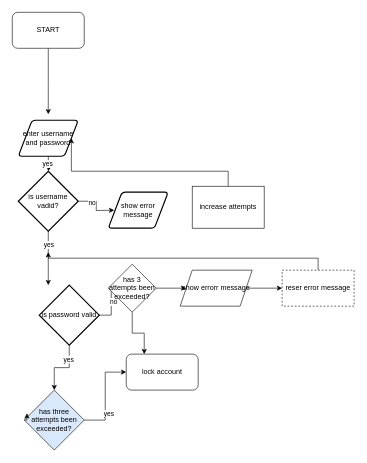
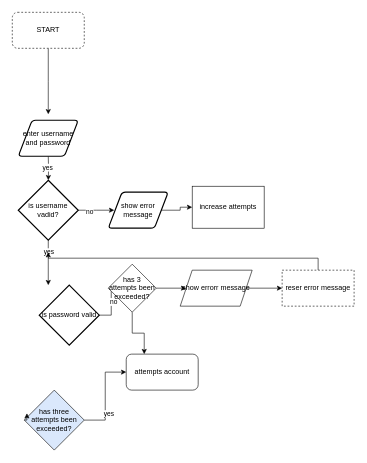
  <mxCell id="0" />
  <mxCell id="1" parent="0" />
  <mxCell id="2" style="edgeStyle=orthogonalEdgeStyle;rounded=0;orthogonalLoop=1;jettySize=auto;html=1;exitX=0.5;exitY=1;exitDx=0;exitDy=0;entryX=0.5;entryY=0;entryDx=0;entryDy=0;" edge="1" parent="1" source="3"><mxGeometry relative="1" as="geometry"><mxPoint x="80" y="190" as="targetPoint" /><Array as="points" /></mxGeometry></mxCell>
- <mxCell id="3" value="START" style="rounded=1;whiteSpace=wrap;html=1;" vertex="1" parent="1"><mxGeometry x="20" width="120" height="60" as="geometry" y="20" /></mxCell>
+ <mxCell id="3" value="START" style="rounded=1;whiteSpace=wrap;html=1;dashed=1;" vertex="1" parent="1"><mxGeometry x="20" width="120" height="60" as="geometry" y="20" /></mxCell>
  <mxCell id="4" style="edgeStyle=orthogonalEdgeStyle;rounded=0;orthogonalLoop=1;jettySize=auto;html=1;exitX=0.5;exitY=1;exitDx=0;exitDy=0;exitPerimeter=0;" edge="1" parent="1" target="10"><mxGeometry relative="1" as="geometry"><mxPoint x="80" y="320" as="targetPoint" /><mxPoint x="80" y="260" as="sourcePoint" /></mxGeometry></mxCell>
  <mxCell id="5" value="yes" style="edgeLabel;html=1;align=center;verticalAlign=middle;resizable=0;points=[];" connectable="0" vertex="1" parent="4"><mxGeometry x="-0.142" y="-2" relative="1" as="geometry"><mxPoint y="1" as="offset" /></mxGeometry></mxCell>
  <mxCell id="6" style="edgeStyle=orthogonalEdgeStyle;rounded=0;orthogonalLoop=1;jettySize=auto;html=1;" edge="1" parent="1" source="10"><mxGeometry relative="1" as="geometry"><mxPoint x="190" y="350" as="targetPoint" /></mxGeometry></mxCell>
  <mxCell id="7" value="no" style="edgeLabel;html=1;align=center;verticalAlign=middle;resizable=0;points=[];" connectable="0" vertex="1" parent="6"><mxGeometry x="-0.419" y="-2" relative="1" as="geometry"><mxPoint as="offset" /></mxGeometry></mxCell>
  <mxCell id="8" style="edgeStyle=orthogonalEdgeStyle;rounded=0;orthogonalLoop=1;jettySize=auto;html=1;exitX=0.5;exitY=1;exitDx=0;exitDy=0;exitPerimeter=0;" edge="1" parent="1" source="10" target="15"><mxGeometry relative="1" as="geometry"><mxPoint x="80" y="480" as="targetPoint" /><Array as="points"><mxPoint x="80" y="420" /><mxPoint x="80" y="420" /></Array></mxGeometry></mxCell>
  <mxCell id="9" value="yes" style="edgeLabel;html=1;align=center;verticalAlign=middle;resizable=0;points=[];" connectable="0" vertex="1" parent="8"><mxGeometry x="-0.622" y="1" relative="1" as="geometry"><mxPoint x="-1" y="5" as="offset" /></mxGeometry></mxCell>
- <mxCell id="10" value="is username vadid?" style="strokeWidth=2;html=1;shape=mxgraph.flowchart.decision;whiteSpace=wrap;" vertex="1" parent="1"><mxGeometry x="30" y="285" width="100" height="100" as="geometry" /></mxCell>
+ <mxCell id="10" value="is username vadid?" style="strokeWidth=2;html=1;shape=mxgraph.flowchart.decision;whiteSpace=wrap;" vertex="1" parent="1"><mxGeometry x="30" y="300" width="100" height="100" as="geometry" /></mxCell>
  <mxCell id="11" style="edgeStyle=orthogonalEdgeStyle;rounded=0;orthogonalLoop=1;jettySize=auto;html=1;" edge="1" parent="1" source="15"><mxGeometry relative="1" as="geometry"><mxPoint x="180" y="480" as="targetPoint" /></mxGeometry></mxCell>
  <mxCell id="12" value="no" style="edgeLabel;html=1;align=center;verticalAlign=middle;resizable=0;points=[];" connectable="0" vertex="1" parent="11"><mxGeometry x="0.236" y="-3" relative="1" as="geometry"><mxPoint as="offset" /></mxGeometry></mxCell>
- <mxCell id="13" style="edgeStyle=orthogonalEdgeStyle;rounded=0;orthogonalLoop=1;jettySize=auto;html=1;exitX=0.5;exitY=1;exitDx=0;exitDy=0;exitPerimeter=0;" edge="1" parent="1" source="15" target="18"><mxGeometry relative="1" as="geometry"><mxPoint x="80" y="620" as="targetPoint" /></mxGeometry></mxCell>
- <mxCell id="14" value="yes" style="edgeLabel;html=1;align=center;verticalAlign=middle;resizable=0;points=[];" connectable="0" vertex="1" parent="13"><mxGeometry x="-0.53" y="-2" relative="1" as="geometry"><mxPoint y="-1" as="offset" /></mxGeometry></mxCell>
  <mxCell id="15" value="is password valid" style="strokeWidth=2;html=1;shape=mxgraph.flowchart.decision;whiteSpace=wrap;" vertex="1" parent="1"><mxGeometry x="65" y="475" width="100" height="100" as="geometry" /></mxCell>
  <mxCell id="16" style="edgeStyle=orthogonalEdgeStyle;rounded=0;orthogonalLoop=1;jettySize=auto;html=1;" edge="1" parent="1" source="18" target="19"><mxGeometry relative="1" as="geometry"><mxPoint x="200" y="620" as="targetPoint" /></mxGeometry></mxCell>
  <mxCell id="17" value="yes" style="edgeLabel;html=1;align=center;verticalAlign=middle;resizable=0;points=[];" connectable="0" vertex="1" parent="16"><mxGeometry x="-0.389" y="-5" relative="1" as="geometry"><mxPoint as="offset" /></mxGeometry></mxCell>
  <mxCell id="18" value="has three attempts been exceeded?" style="rhombus;whiteSpace=wrap;html=1;fillColor=#dae8fc;" vertex="1" parent="1"><mxGeometry x="40" y="650" width="100" height="100" as="geometry" /></mxCell>
- <mxCell id="19" value="lock account" style="rounded=1;whiteSpace=wrap;html=1;" vertex="1" parent="1"><mxGeometry x="210" y="590" width="120" height="60" as="geometry" /></mxCell>
+ <mxCell id="19" value="attempts account" style="rounded=1;whiteSpace=wrap;html=1;" vertex="1" parent="1"><mxGeometry x="210" y="590" width="120" height="60" as="geometry" /></mxCell>
  <mxCell id="20" style="edgeStyle=orthogonalEdgeStyle;rounded=0;orthogonalLoop=1;jettySize=auto;html=1;exitX=0;exitY=0.5;exitDx=0;exitDy=0;entryX=0.044;entryY=0.386;entryDx=0;entryDy=0;entryPerimeter=0;" edge="1" parent="1" source="18" target="18"><mxGeometry relative="1" as="geometry" /></mxCell>
+ <mxCell id="21" style="edgeStyle=orthogonalEdgeStyle;rounded=0;orthogonalLoop=1;jettySize=auto;html=1;exitX=1;exitY=0.5;exitDx=0;exitDy=0;entryX=0;entryY=0.5;entryDx=0;entryDy=0;" edge="1" parent="1" source="22" target="24"><mxGeometry relative="1" as="geometry" /></mxCell>
  <mxCell id="22" value="show error message" style="shape=parallelogram;html=1;strokeWidth=2;perimeter=parallelogramPerimeter;whiteSpace=wrap;rounded=1;arcSize=12;size=0.23;" vertex="1" parent="1"><mxGeometry x="180" y="320" width="100" height="60" as="geometry" /></mxCell>
- <mxCell id="23" style="edgeStyle=orthogonalEdgeStyle;rounded=0;orthogonalLoop=1;jettySize=auto;html=1;exitX=0.5;exitY=0;exitDx=0;exitDy=0;entryX=1;entryY=0.5;entryDx=0;entryDy=0;" edge="1" parent="1" source="24" target="28"><mxGeometry relative="1" as="geometry"><Array as="points"><mxPoint x="380" y="285" /><mxPoint x="119" y="285" /></Array></mxGeometry></mxCell>
  <mxCell id="24" value="increase attempts" style="rounded=0;whiteSpace=wrap;html=1;" vertex="1" parent="1"><mxGeometry x="320" y="310" width="120" height="70" as="geometry" /></mxCell>
  <mxCell id="25" style="edgeStyle=orthogonalEdgeStyle;rounded=0;orthogonalLoop=1;jettySize=auto;html=1;exitX=0.5;exitY=1;exitDx=0;exitDy=0;entryX=0.25;entryY=0;entryDx=0;entryDy=0;" edge="1" parent="1" source="27" target="19"><mxGeometry relative="1" as="geometry" /></mxCell>
  <mxCell id="26" style="edgeStyle=orthogonalEdgeStyle;rounded=0;orthogonalLoop=1;jettySize=auto;html=1;exitX=1;exitY=0.5;exitDx=0;exitDy=0;entryX=0;entryY=0.5;entryDx=0;entryDy=0;" edge="1" parent="1" source="27" target="30"><mxGeometry relative="1" as="geometry" /></mxCell>
  <mxCell id="27" value="has 3 attempts been exceeded?" style="rhombus;whiteSpace=wrap;html=1;" vertex="1" parent="1"><mxGeometry x="180" y="440" width="80" height="80" as="geometry" /></mxCell>
  <mxCell id="28" value="enter username and password" style="shape=parallelogram;html=1;strokeWidth=2;perimeter=parallelogramPerimeter;whiteSpace=wrap;rounded=1;arcSize=12;size=0.23;" vertex="1" parent="1"><mxGeometry x="30" y="200" width="100" height="60" as="geometry" /></mxCell>
  <mxCell id="29" style="edgeStyle=orthogonalEdgeStyle;rounded=0;orthogonalLoop=1;jettySize=auto;html=1;" edge="1" parent="1" source="30" target="32"><mxGeometry relative="1" as="geometry"><mxPoint x="480" y="480" as="targetPoint" /></mxGeometry></mxCell>
  <mxCell id="30" value="show errorr message" style="shape=parallelogram;perimeter=parallelogramPerimeter;whiteSpace=wrap;html=1;fixedSize=1;" vertex="1" parent="1"><mxGeometry x="300" y="450" width="120" height="60" as="geometry" /></mxCell>
  <mxCell id="31" style="edgeStyle=orthogonalEdgeStyle;rounded=0;orthogonalLoop=1;jettySize=auto;html=1;exitX=0.5;exitY=0;exitDx=0;exitDy=0;" edge="1" parent="1" source="32"><mxGeometry relative="1" as="geometry"><mxPoint x="80" y="420" as="targetPoint" /><Array as="points"><mxPoint x="530" y="430" /><mxPoint x="80" y="430" /></Array></mxGeometry></mxCell>
  <mxCell id="32" value="reser error message" style="rounded=0;whiteSpace=wrap;html=1;dashed=1;" vertex="1" parent="1"><mxGeometry x="470" y="450" width="120" height="60" as="geometry" /></mxCell>
